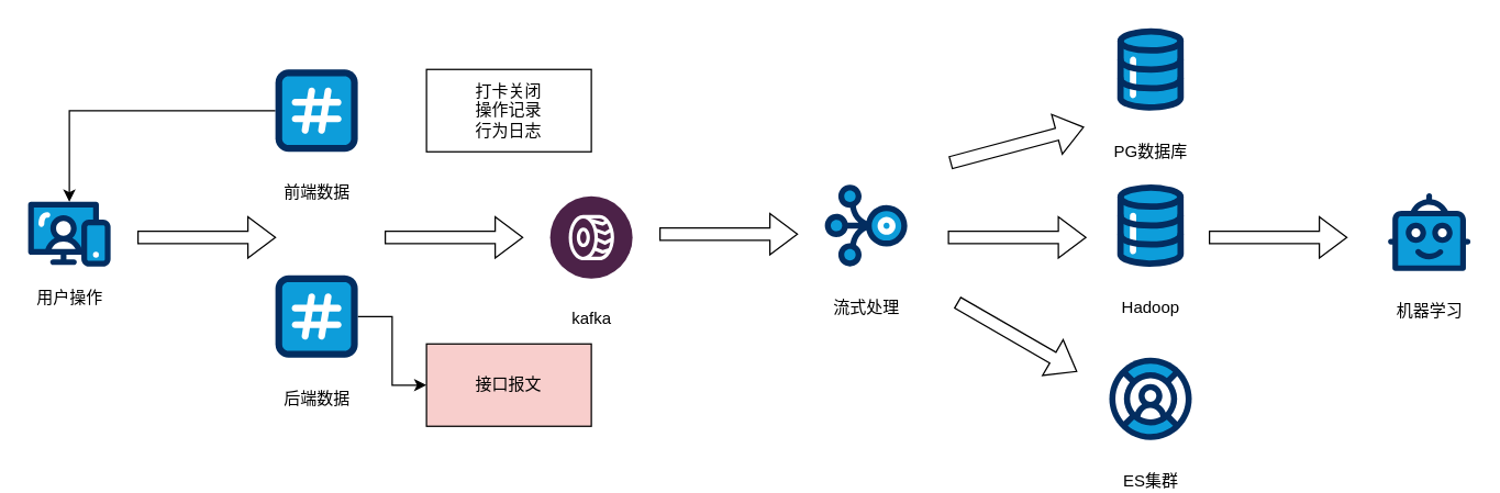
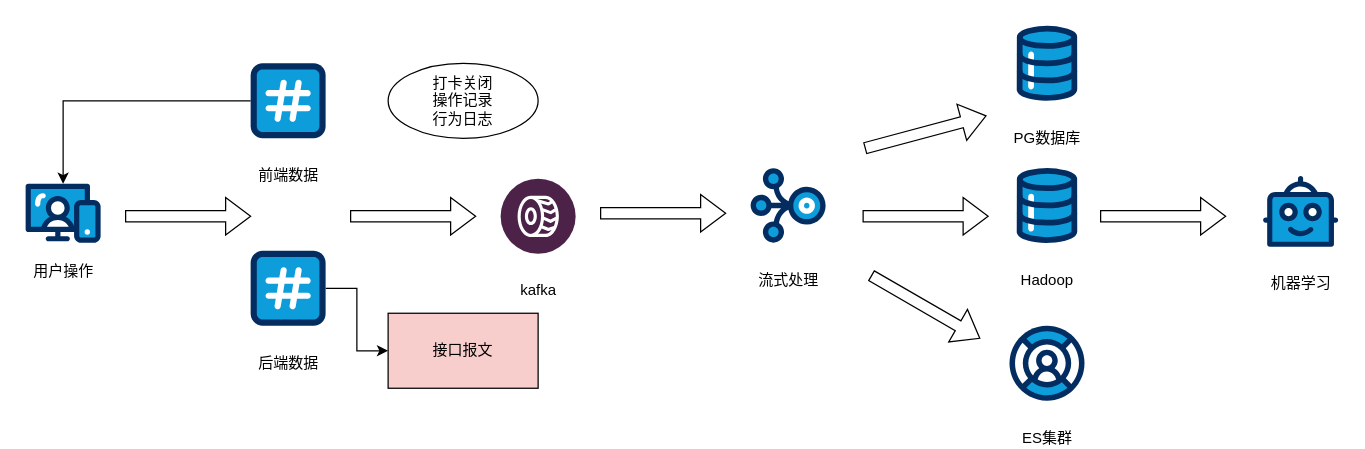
  <mxCell id="0" />
  <mxCell id="1" parent="0" />
  <mxCell id="2" value="用户操作" style="verticalLabelPosition=bottom;aspect=fixed;html=1;shape=mxgraph.salesforce.web;" vertex="1" parent="1"><mxGeometry x="20" y="146.3" width="60" height="47.4" as="geometry" /></mxCell>
  <mxCell id="3" value="PG数据库" style="verticalLabelPosition=bottom;aspect=fixed;html=1;shape=mxgraph.salesforce.data;" vertex="1" parent="1"><mxGeometry x="812.8" y="20" width="48.6" height="60" as="geometry" /></mxCell>
  <mxCell id="4" value="机器学习" style="verticalLabelPosition=bottom;aspect=fixed;html=1;shape=mxgraph.salesforce.bots;" vertex="1" parent="1"><mxGeometry x="1010" y="140" width="60" height="57" as="geometry" /></mxCell>
  <mxCell id="5" value="流式处理" style="verticalLabelPosition=bottom;aspect=fixed;html=1;shape=mxgraph.salesforce.stream;" vertex="1" parent="1"><mxGeometry x="600" y="133.7" width="60" height="60" as="geometry" /></mxCell>
  <mxCell id="6" value="Hadoop" style="verticalLabelPosition=bottom;aspect=fixed;html=1;shape=mxgraph.salesforce.data;" vertex="1" parent="1"><mxGeometry x="812.8" y="133.7" width="48.6" height="60" as="geometry" /></mxCell>
  <mxCell id="7" value="ES集群" style="verticalLabelPosition=bottom;aspect=fixed;html=1;shape=mxgraph.salesforce.segments;" vertex="1" parent="1"><mxGeometry x="807.1" y="260" width="60" height="60" as="geometry" /></mxCell>
  <mxCell id="8" value="" style="shape=singleArrow;whiteSpace=wrap;html=1;rotation=-15;" vertex="1" parent="1"><mxGeometry x="690" y="90" width="100" height="30" as="geometry" /></mxCell>
  <mxCell id="9" value="" style="shape=singleArrow;whiteSpace=wrap;html=1;" vertex="1" parent="1"><mxGeometry x="690" y="157.4" width="100" height="30" as="geometry" /></mxCell>
  <mxCell id="10" value="" style="shape=singleArrow;whiteSpace=wrap;html=1;rotation=30;" vertex="1" parent="1"><mxGeometry x="690" y="230" width="100" height="30" as="geometry" /></mxCell>
  <mxCell id="11" value="" style="shape=singleArrow;whiteSpace=wrap;html=1;" vertex="1" parent="1"><mxGeometry x="880" y="157.4" width="100" height="30" as="geometry" /></mxCell>
  <mxCell id="12" value="" style="shape=singleArrow;whiteSpace=wrap;html=1;" vertex="1" parent="1"><mxGeometry x="100" y="157.4" width="100" height="30" as="geometry" /></mxCell>
  <mxCell id="13" value="" style="edgeStyle=orthogonalEdgeStyle;rounded=0;orthogonalLoop=1;jettySize=auto;html=1;" edge="1" parent="1" source="14" target="2"><mxGeometry relative="1" as="geometry" /></mxCell>
  <mxCell id="14" value="前端数据" style="verticalLabelPosition=bottom;aspect=fixed;html=1;shape=mxgraph.salesforce.channels;" vertex="1" parent="1"><mxGeometry x="200" y="50" width="60" height="60" as="geometry" /></mxCell>
  <mxCell id="15" value="" style="edgeStyle=orthogonalEdgeStyle;rounded=0;orthogonalLoop=1;jettySize=auto;html=1;" edge="1" parent="1" source="16" target="21"><mxGeometry relative="1" as="geometry" /></mxCell>
  <mxCell id="16" value="后端数据" style="verticalLabelPosition=bottom;aspect=fixed;html=1;shape=mxgraph.salesforce.channels;" vertex="1" parent="1"><mxGeometry x="200" y="200" width="60" height="60" as="geometry" /></mxCell>
  <mxCell id="17" value="kafka" style="verticalLabelPosition=bottom;aspect=fixed;html=1;shape=mxgraph.salesforce.automotive2;" vertex="1" parent="1"><mxGeometry x="400" y="142.4" width="60" height="60" as="geometry" /></mxCell>
  <mxCell id="18" value="" style="shape=singleArrow;whiteSpace=wrap;html=1;" vertex="1" parent="1"><mxGeometry x="480" y="155" width="100" height="30" as="geometry" /></mxCell>
  <mxCell id="19" value="" style="shape=singleArrow;whiteSpace=wrap;html=1;" vertex="1" parent="1"><mxGeometry y="157.4" width="100" height="30" as="geometry" x="280" /></mxCell>
- <mxCell id="20" value="打卡关闭&lt;div&gt;操作记录&lt;/div&gt;&lt;div&gt;行为日志&lt;/div&gt;" style="whiteSpace=wrap;html=1;" vertex="1" parent="1"><mxGeometry x="310" y="50" width="120" height="60" as="geometry" /></mxCell>
+ <mxCell id="20" value="打卡关闭&lt;div&gt;操作记录&lt;/div&gt;&lt;div&gt;行为日志&lt;/div&gt;" style="ellipse;whiteSpace=wrap;html=1;" vertex="1" parent="1"><mxGeometry x="310" y="50" width="120" height="60" as="geometry" /></mxCell>
  <mxCell id="21" value="接口报文" style="whiteSpace=wrap;html=1;fillColor=#f8cecc;" vertex="1" parent="1"><mxGeometry x="310" y="250" width="120" height="60" as="geometry" /></mxCell>
